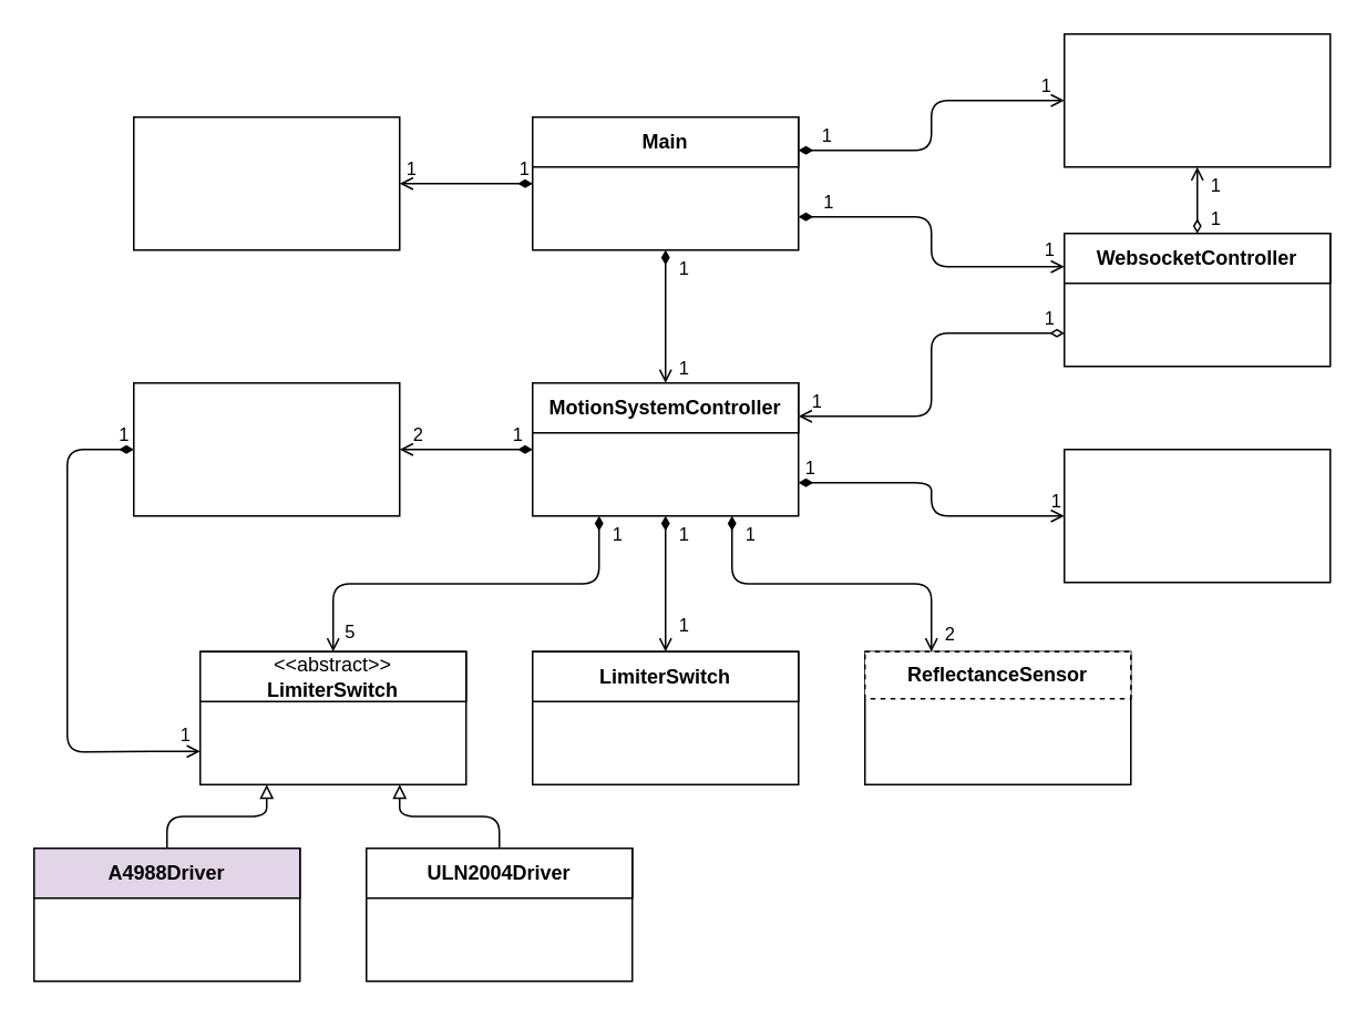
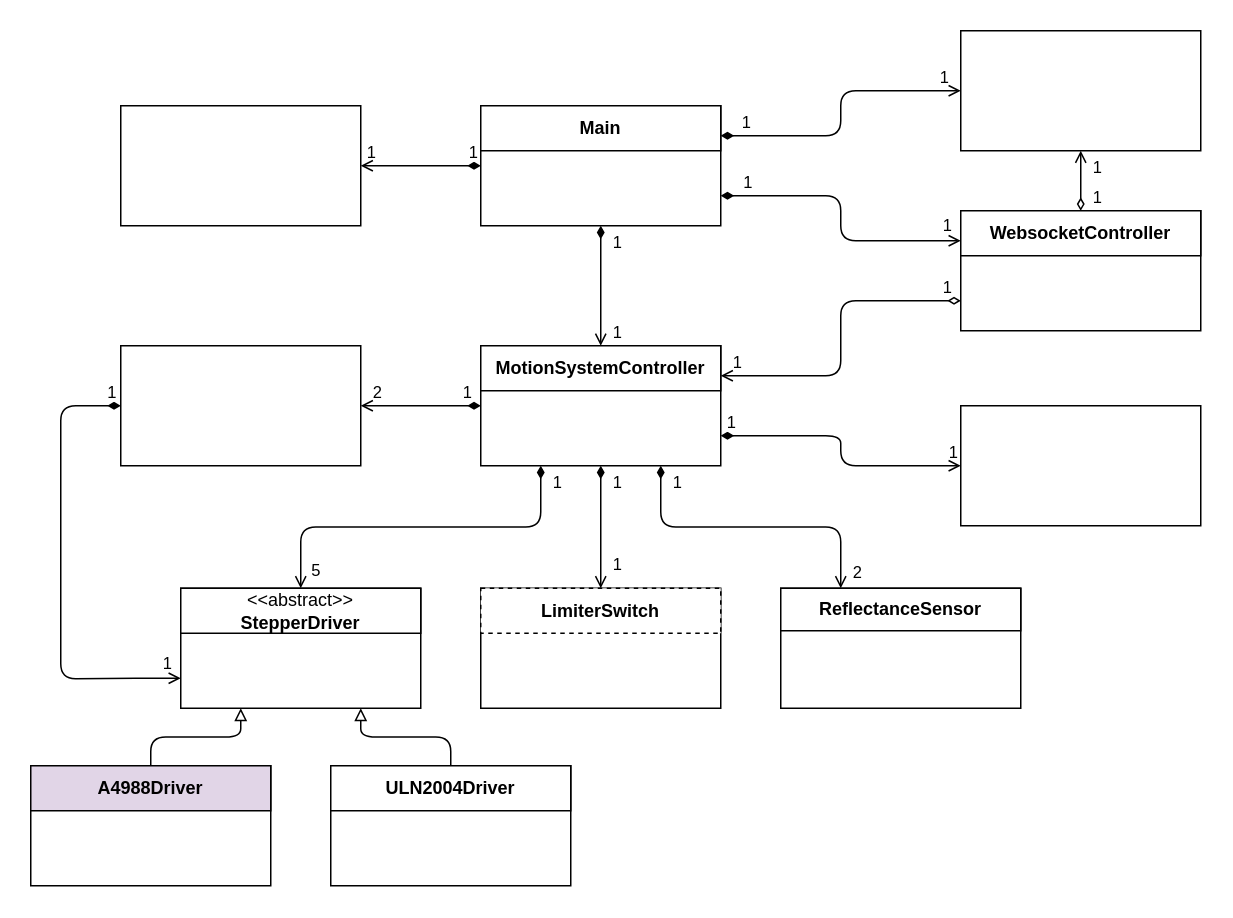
  <mxCell id="0" />
  <mxCell id="1" parent="0" />
  <mxCell id="2" style="edgeStyle=orthogonalEdgeStyle;html=1;exitX=0.5;exitY=1;exitDx=0;exitDy=0;entryX=0.5;entryY=0;entryDx=0;entryDy=0;startArrow=diamondThin;startFill=1;endArrow=open;endFill=0;" parent="1" source="8" target="35" edge="1"><mxGeometry relative="1" as="geometry" /></mxCell>
  <mxCell id="3" value="1" style="edgeLabel;html=1;align=center;verticalAlign=middle;resizable=0;points=[];" parent="2" vertex="1" connectable="0"><mxGeometry x="-0.9" relative="1" as="geometry"><mxPoint x="10" y="6" as="offset" /></mxGeometry></mxCell>
  <mxCell id="4" value="1" style="edgeLabel;html=1;align=center;verticalAlign=middle;resizable=0;points=[];" parent="2" vertex="1" connectable="0"><mxGeometry x="0.923" relative="1" as="geometry"><mxPoint x="10" y="-7" as="offset" /></mxGeometry></mxCell>
  <mxCell id="5" style="edgeStyle=orthogonalEdgeStyle;html=1;exitX=1;exitY=0.75;exitDx=0;exitDy=0;entryX=0;entryY=0.25;entryDx=0;entryDy=0;startArrow=diamondThin;startFill=1;endArrow=open;endFill=0;" parent="1" source="8" target="40" edge="1"><mxGeometry relative="1" as="geometry" /></mxCell>
  <mxCell id="6" value="1" style="edgeLabel;html=1;align=center;verticalAlign=middle;resizable=0;points=[];" parent="5" vertex="1" connectable="0"><mxGeometry x="-0.871" y="1" relative="1" as="geometry"><mxPoint x="5" y="-9" as="offset" /></mxGeometry></mxCell>
  <mxCell id="7" value="1" style="edgeLabel;html=1;align=center;verticalAlign=middle;resizable=0;points=[];labelBackgroundColor=none;" parent="5" vertex="1" connectable="0"><mxGeometry x="0.821" y="1" relative="1" as="geometry"><mxPoint x="7" y="-9" as="offset" /></mxGeometry></mxCell>
  <mxCell id="8" value="" style="rounded=0;whiteSpace=wrap;html=1;" parent="1" vertex="1"><mxGeometry x="320" y="70" width="160" height="80" as="geometry" /></mxCell>
  <mxCell id="9" value="&lt;b&gt;Main&lt;/b&gt;" style="rounded=0;whiteSpace=wrap;html=1;" parent="1" vertex="1"><mxGeometry x="320" y="70" width="160" height="30" as="geometry" /></mxCell>
  <mxCell id="10" style="edgeStyle=orthogonalEdgeStyle;html=1;exitX=0;exitY=0.75;exitDx=0;exitDy=0;entryX=0;entryY=0.5;entryDx=0;entryDy=0;fontColor=default;startArrow=open;startFill=0;endArrow=diamondThin;endFill=1;" edge="1" parent="1" source="14" target="45"><mxGeometry relative="1" as="geometry"><Array as="points"><mxPoint x="80" y="452" /><mxPoint x="40" y="452" /><mxPoint x="40" y="270" /></Array></mxGeometry></mxCell>
  <mxCell id="11" value="1" style="edgeLabel;html=1;align=center;verticalAlign=middle;resizable=0;points=[];fontColor=default;labelBackgroundColor=none;" vertex="1" connectable="0" parent="10"><mxGeometry x="-0.933" y="1" relative="1" as="geometry"><mxPoint y="-11" as="offset" /></mxGeometry></mxCell>
  <mxCell id="12" value="1" style="edgeLabel;html=1;align=center;verticalAlign=middle;resizable=0;points=[];fontColor=default;" vertex="1" connectable="0" parent="10"><mxGeometry x="0.944" y="1" relative="1" as="geometry"><mxPoint x="11" y="5" as="offset" /></mxGeometry></mxCell>
  <mxCell id="13" value="1" style="edgeLabel;html=1;align=center;verticalAlign=middle;resizable=0;points=[];fontSize=11;fontColor=default;" vertex="1" connectable="0" parent="10"><mxGeometry x="0.957" relative="1" as="geometry"><mxPoint y="-10" as="offset" /></mxGeometry></mxCell>
  <mxCell id="14" value="" style="rounded=0;whiteSpace=wrap;html=1;" parent="1" vertex="1"><mxGeometry x="120" y="391.67" width="160" height="80" as="geometry" /></mxCell>
- <mxCell id="15" value="&amp;lt;&amp;lt;abstract&amp;gt;&amp;gt;&lt;br&gt;&lt;b&gt;LimiterSwitch&lt;/b&gt;" style="rounded=0;whiteSpace=wrap;html=1;" parent="1" vertex="1"><mxGeometry x="120" y="391.67" width="160" height="30" as="geometry" /></mxCell>
+ <mxCell id="15" value="&amp;lt;&amp;lt;abstract&amp;gt;&amp;gt;&lt;br&gt;&lt;b&gt;StepperDriver&lt;/b&gt;" style="rounded=0;whiteSpace=wrap;html=1;" parent="1" vertex="1"><mxGeometry x="120" y="391.67" width="160" height="30" as="geometry" /></mxCell>
  <mxCell id="16" value="" style="rounded=0;whiteSpace=wrap;html=1;" parent="1" vertex="1"><mxGeometry x="20" y="510" width="160" height="80" as="geometry" /></mxCell>
  <mxCell id="17" style="edgeStyle=orthogonalEdgeStyle;html=1;exitX=0.5;exitY=0;exitDx=0;exitDy=0;entryX=0.25;entryY=1;entryDx=0;entryDy=0;endArrow=block;endFill=0;" parent="1" source="18" target="14" edge="1"><mxGeometry relative="1" as="geometry" /></mxCell>
  <mxCell id="18" value="&lt;b&gt;A4988Driver&lt;/b&gt;" style="rounded=0;whiteSpace=wrap;html=1;fillColor=#e1d5e7;" parent="1" vertex="1"><mxGeometry x="20" y="510" width="160" height="30" as="geometry" /></mxCell>
  <mxCell id="19" value="" style="rounded=0;whiteSpace=wrap;html=1;" parent="1" vertex="1"><mxGeometry x="220" y="510" width="160" height="80" as="geometry" /></mxCell>
  <mxCell id="20" style="edgeStyle=orthogonalEdgeStyle;html=1;exitX=0.5;exitY=0;exitDx=0;exitDy=0;endArrow=block;endFill=0;entryX=0.75;entryY=1;entryDx=0;entryDy=0;" parent="1" source="21" target="14" edge="1"><mxGeometry relative="1" as="geometry"><mxPoint x="240" y="471.67" as="targetPoint" /></mxGeometry></mxCell>
  <mxCell id="21" value="&lt;b&gt;ULN2004Driver&lt;/b&gt;" style="rounded=0;whiteSpace=wrap;html=1;" parent="1" vertex="1"><mxGeometry x="220" y="510" width="160" height="30" as="geometry" /></mxCell>
  <mxCell id="22" value="" style="rounded=0;whiteSpace=wrap;html=1;" parent="1" vertex="1"><mxGeometry x="320" y="391.67" width="160" height="80" as="geometry" /></mxCell>
- <mxCell id="23" value="&lt;b&gt;LimiterSwitch&lt;/b&gt;" style="rounded=0;whiteSpace=wrap;html=1;" parent="1" vertex="1"><mxGeometry x="320" y="391.67" width="160" height="30" as="geometry" /></mxCell>
+ <mxCell id="23" value="&lt;b&gt;LimiterSwitch&lt;/b&gt;" style="rounded=0;whiteSpace=wrap;html=1;dashed=1;" parent="1" vertex="1"><mxGeometry x="320" y="391.67" width="160" height="30" as="geometry" /></mxCell>
  <mxCell id="24" value="" style="rounded=0;whiteSpace=wrap;html=1;" parent="1" vertex="1"><mxGeometry x="520" y="391.67" width="160" height="80" as="geometry" /></mxCell>
- <mxCell id="25" value="&lt;b&gt;ReflectanceSensor&lt;/b&gt;" style="rounded=0;whiteSpace=wrap;html=1;dashed=1;" parent="1" vertex="1"><mxGeometry x="520" y="391.67" width="160" height="28.33" as="geometry" /></mxCell>
+ <mxCell id="25" value="&lt;b&gt;ReflectanceSensor&lt;/b&gt;" style="rounded=0;whiteSpace=wrap;html=1;" parent="1" vertex="1"><mxGeometry x="520" y="391.67" width="160" height="28.33" as="geometry" /></mxCell>
  <mxCell id="26" value="5" style="edgeStyle=orthogonalEdgeStyle;html=1;exitX=0.25;exitY=1;exitDx=0;exitDy=0;endArrow=open;endFill=0;startArrow=diamondThin;startFill=1;" parent="1" source="34" edge="1" target="15"><mxGeometry x="0.903" y="10" relative="1" as="geometry"><mxPoint x="200" y="350" as="targetPoint" /><mxPoint as="offset" /></mxGeometry></mxCell>
  <mxCell id="27" value="1" style="edgeLabel;html=1;align=center;verticalAlign=middle;resizable=0;points=[];" parent="26" vertex="1" connectable="0"><mxGeometry x="-0.877" relative="1" as="geometry"><mxPoint x="10" y="-5" as="offset" /></mxGeometry></mxCell>
  <mxCell id="28" style="edgeStyle=orthogonalEdgeStyle;html=1;exitX=0.75;exitY=1;exitDx=0;exitDy=0;entryX=0.25;entryY=0;entryDx=0;entryDy=0;endArrow=open;endFill=0;startArrow=diamondThin;startFill=1;" parent="1" source="34" target="25" edge="1"><mxGeometry relative="1" as="geometry" /></mxCell>
  <mxCell id="29" value="1" style="edgeLabel;html=1;align=center;verticalAlign=middle;resizable=0;points=[];" parent="28" vertex="1" connectable="0"><mxGeometry x="-0.905" y="1" relative="1" as="geometry"><mxPoint x="9" as="offset" /></mxGeometry></mxCell>
  <mxCell id="30" value="2" style="edgeLabel;html=1;align=center;verticalAlign=middle;resizable=0;points=[];" parent="28" vertex="1" connectable="0"><mxGeometry x="0.882" y="-1" relative="1" as="geometry"><mxPoint x="11" as="offset" /></mxGeometry></mxCell>
  <mxCell id="31" style="edgeStyle=orthogonalEdgeStyle;html=1;exitX=0.5;exitY=1;exitDx=0;exitDy=0;entryX=0.5;entryY=0;entryDx=0;entryDy=0;endArrow=open;endFill=0;startArrow=diamondThin;startFill=1;" parent="1" source="34" target="23" edge="1"><mxGeometry relative="1" as="geometry" /></mxCell>
  <mxCell id="32" value="1" style="edgeLabel;html=1;align=center;verticalAlign=middle;resizable=0;points=[];" parent="31" vertex="1" connectable="0"><mxGeometry x="-0.588" y="1" relative="1" as="geometry"><mxPoint x="9" y="-7" as="offset" /></mxGeometry></mxCell>
  <mxCell id="33" value="1" style="edgeLabel;html=1;align=center;verticalAlign=middle;resizable=0;points=[];" parent="31" vertex="1" connectable="0"><mxGeometry x="0.685" y="1" relative="1" as="geometry"><mxPoint x="9" y="-4" as="offset" /></mxGeometry></mxCell>
  <mxCell id="34" value="" style="rounded=0;whiteSpace=wrap;html=1;" parent="1" vertex="1"><mxGeometry x="320" y="230" width="160" height="80" as="geometry" /></mxCell>
  <mxCell id="35" value="&lt;b&gt;MotionSystemController&lt;/b&gt;" style="rounded=0;whiteSpace=wrap;html=1;" parent="1" vertex="1"><mxGeometry x="320" y="230" width="160" height="30" as="geometry" /></mxCell>
  <mxCell id="36" style="edgeStyle=orthogonalEdgeStyle;html=1;exitX=0;exitY=0.75;exitDx=0;exitDy=0;entryX=1;entryY=0.25;entryDx=0;entryDy=0;startArrow=diamondThin;startFill=0;endArrow=open;endFill=0;" parent="1" source="40" target="34" edge="1"><mxGeometry relative="1" as="geometry" /></mxCell>
  <mxCell id="37" value="1" style="edgeLabel;html=1;align=center;verticalAlign=middle;resizable=0;points=[];" parent="36" vertex="1" connectable="0"><mxGeometry x="-0.941" relative="1" as="geometry"><mxPoint x="10" y="5" as="offset" /></mxGeometry></mxCell>
  <mxCell id="38" value="1" style="edgeLabel;html=1;align=center;verticalAlign=middle;resizable=0;points=[];labelBackgroundColor=none;" parent="36" vertex="1" connectable="0"><mxGeometry x="0.923" relative="1" as="geometry"><mxPoint x="2" y="-10" as="offset" /></mxGeometry></mxCell>
  <mxCell id="39" value="1" style="edgeLabel;html=1;align=center;verticalAlign=middle;resizable=0;points=[];fontSize=11;fontColor=default;" vertex="1" connectable="0" parent="36"><mxGeometry x="-0.935" relative="1" as="geometry"><mxPoint x="-3" y="-10" as="offset" /></mxGeometry></mxCell>
  <mxCell id="40" value="" style="rounded=0;whiteSpace=wrap;html=1;" parent="1" vertex="1"><mxGeometry x="640" y="140" width="160" height="80" as="geometry" /></mxCell>
  <mxCell id="41" value="&lt;b&gt;WebsocketController&lt;/b&gt;" style="rounded=0;whiteSpace=wrap;html=1;" parent="1" vertex="1"><mxGeometry x="640" y="140" width="160" height="30" as="geometry" /></mxCell>
  <mxCell id="42" style="edgeStyle=none;html=1;entryX=0;entryY=0.5;entryDx=0;entryDy=0;endArrow=diamondThin;endFill=1;startArrow=open;startFill=0;exitX=1;exitY=0.5;exitDx=0;exitDy=0;" edge="1" parent="1" source="45" target="34"><mxGeometry relative="1" as="geometry"><mxPoint x="120" y="250" as="sourcePoint" /></mxGeometry></mxCell>
  <mxCell id="43" value="2" style="edgeLabel;html=1;align=center;verticalAlign=middle;resizable=0;points=[];fontColor=default;labelBackgroundColor=none;" vertex="1" connectable="0" parent="42"><mxGeometry x="-0.917" relative="1" as="geometry"><mxPoint x="7" y="-10" as="offset" /></mxGeometry></mxCell>
  <mxCell id="44" value="1" style="edgeLabel;html=1;align=center;verticalAlign=middle;resizable=0;points=[];fontColor=default;" vertex="1" connectable="0" parent="42"><mxGeometry x="0.94" relative="1" as="geometry"><mxPoint x="-8" y="-10" as="offset" /></mxGeometry></mxCell>
  <mxCell id="45" value="" style="rounded=0;whiteSpace=wrap;html=1;" vertex="1" parent="1"><mxGeometry x="80" y="230" width="160" height="80" as="geometry" /></mxCell>
  <mxCell id="46" style="edgeStyle=orthogonalEdgeStyle;html=1;exitX=0;exitY=0.5;exitDx=0;exitDy=0;fontColor=default;startArrow=open;startFill=0;endArrow=diamondThin;endFill=1;entryX=1;entryY=0.25;entryDx=0;entryDy=0;" edge="1" parent="1" source="49" target="8"><mxGeometry relative="1" as="geometry" /></mxCell>
  <mxCell id="47" value="1" style="edgeLabel;html=1;align=center;verticalAlign=middle;resizable=0;points=[];fontColor=default;" vertex="1" connectable="0" parent="46"><mxGeometry x="0.831" relative="1" as="geometry"><mxPoint y="-10" as="offset" /></mxGeometry></mxCell>
  <mxCell id="48" value="1" style="edgeLabel;html=1;align=center;verticalAlign=middle;resizable=0;points=[];fontColor=default;labelBackgroundColor=none;" vertex="1" connectable="0" parent="46"><mxGeometry x="-0.87" relative="1" as="geometry"><mxPoint y="-10" as="offset" /></mxGeometry></mxCell>
  <mxCell id="49" value="" style="rounded=0;whiteSpace=wrap;html=1;" vertex="1" parent="1"><mxGeometry x="640" y="20" width="160" height="80" as="geometry" /></mxCell>
  <mxCell id="50" style="edgeStyle=orthogonalEdgeStyle;html=1;fontColor=default;startArrow=open;startFill=0;endArrow=diamondThin;endFill=0;entryX=0.5;entryY=0;entryDx=0;entryDy=0;exitX=0.5;exitY=1;exitDx=0;exitDy=0;" edge="1" parent="1" source="49" target="41"><mxGeometry relative="1" as="geometry"><mxPoint x="720" y="100" as="sourcePoint" /><mxPoint x="640" y="20" as="targetPoint" /><Array as="points" /></mxGeometry></mxCell>
  <mxCell id="51" value="1" style="edgeLabel;html=1;align=center;verticalAlign=middle;resizable=0;points=[];fontColor=default;" vertex="1" connectable="0" parent="50"><mxGeometry x="-0.985" relative="1" as="geometry"><mxPoint x="10" y="10" as="offset" /></mxGeometry></mxCell>
  <mxCell id="52" value="1" style="edgeLabel;html=1;align=center;verticalAlign=middle;resizable=0;points=[];fontColor=default;" vertex="1" connectable="0" parent="50"><mxGeometry x="0.981" relative="1" as="geometry"><mxPoint x="10" y="-10" as="offset" /></mxGeometry></mxCell>
  <mxCell id="53" value="1" style="edgeLabel;html=1;align=center;verticalAlign=middle;resizable=0;points=[];" vertex="1" connectable="0" parent="1"><mxGeometry x="645.333" y="330.67" as="geometry" /></mxCell>
  <mxCell id="54" style="edgeStyle=orthogonalEdgeStyle;html=1;exitX=0;exitY=0.5;exitDx=0;exitDy=0;entryX=1;entryY=0.75;entryDx=0;entryDy=0;fontSize=11;fontColor=default;startArrow=open;startFill=0;endArrow=diamondThin;endFill=1;" edge="1" parent="1" source="57" target="34"><mxGeometry relative="1" as="geometry" /></mxCell>
  <mxCell id="55" value="1" style="edgeLabel;html=1;align=center;verticalAlign=middle;resizable=0;points=[];fontSize=11;fontColor=default;labelBackgroundColor=none;" vertex="1" connectable="0" parent="54"><mxGeometry x="-0.928" relative="1" as="geometry"><mxPoint y="-10" as="offset" /></mxGeometry></mxCell>
  <mxCell id="56" value="1" style="edgeLabel;html=1;align=center;verticalAlign=middle;resizable=0;points=[];fontSize=11;fontColor=default;" vertex="1" connectable="0" parent="54"><mxGeometry x="0.937" y="-1" relative="1" as="geometry"><mxPoint y="-9" as="offset" /></mxGeometry></mxCell>
  <mxCell id="57" value="" style="rounded=0;whiteSpace=wrap;html=1;" vertex="1" parent="1"><mxGeometry x="640" y="270" width="160" height="80" as="geometry" /></mxCell>
  <mxCell id="58" style="edgeStyle=orthogonalEdgeStyle;html=1;exitX=1;exitY=0.5;exitDx=0;exitDy=0;fontSize=11;fontColor=default;startArrow=open;startFill=0;endArrow=diamondThin;endFill=1;" edge="1" parent="1" source="61"><mxGeometry relative="1" as="geometry"><mxPoint x="320" y="110" as="targetPoint" /></mxGeometry></mxCell>
  <mxCell id="59" value="1" style="edgeLabel;html=1;align=center;verticalAlign=middle;resizable=0;points=[];fontSize=11;fontColor=default;labelBackgroundColor=none;" vertex="1" connectable="0" parent="58"><mxGeometry x="-0.848" relative="1" as="geometry"><mxPoint y="-10" as="offset" /></mxGeometry></mxCell>
  <mxCell id="60" value="1" style="edgeLabel;html=1;align=center;verticalAlign=middle;resizable=0;points=[];fontSize=11;fontColor=default;" vertex="1" connectable="0" parent="58"><mxGeometry x="0.858" y="1" relative="1" as="geometry"><mxPoint y="-9" as="offset" /></mxGeometry></mxCell>
  <mxCell id="61" value="" style="rounded=0;whiteSpace=wrap;html=1;" vertex="1" parent="1"><mxGeometry x="80" y="70" width="160" height="80" as="geometry" /></mxCell>
